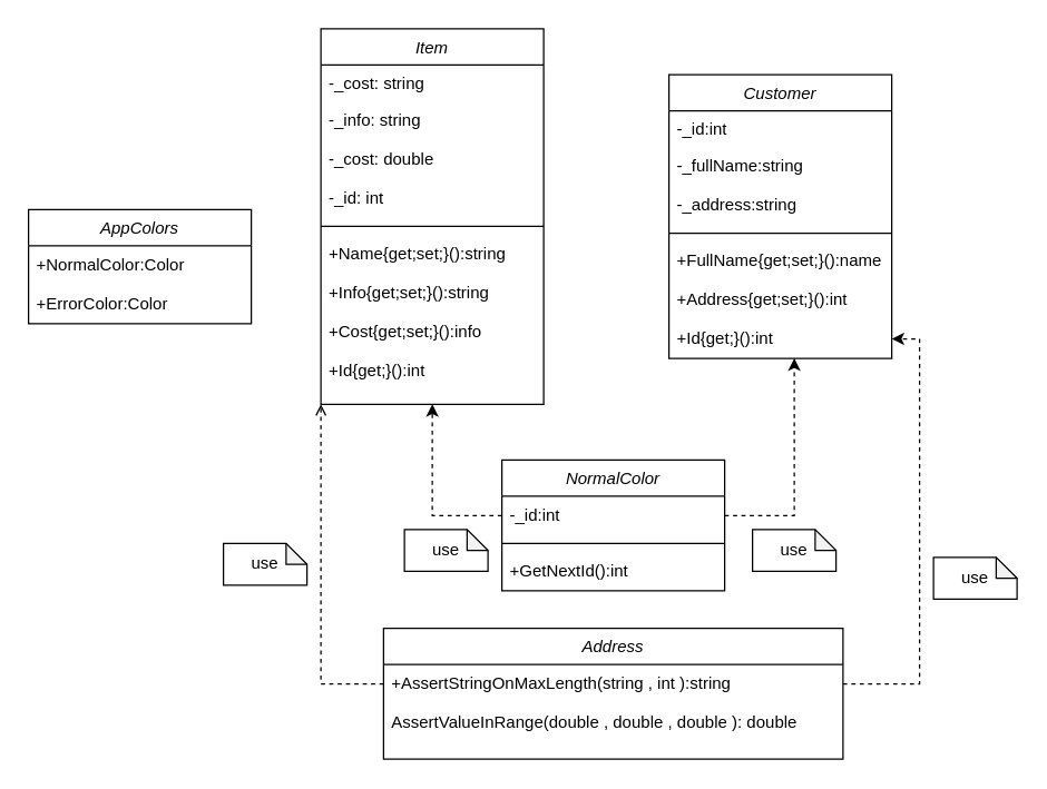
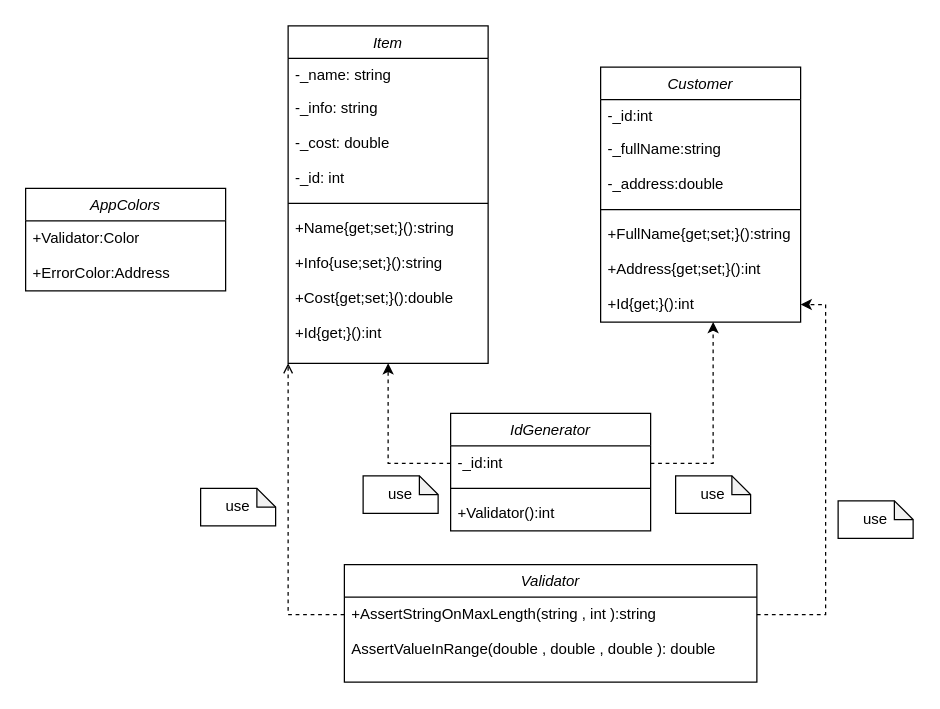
  <mxCell id="0" />
  <mxCell id="1" parent="0" />
  <mxCell id="2" value="Item" style="swimlane;fontStyle=2;align=center;verticalAlign=top;childLayout=stackLayout;horizontal=1;startSize=26;horizontalStack=0;resizeParent=1;resizeLast=0;collapsible=1;marginBottom=0;rounded=0;shadow=0;strokeWidth=1;" parent="1" vertex="1"><mxGeometry x="230" y="20" width="160" height="270" as="geometry"><mxRectangle x="230" y="140" width="160" height="26" as="alternateBounds" /></mxGeometry></mxCell>
- <mxCell id="3" value="-_cost: string" style="text;align=left;verticalAlign=top;spacingLeft=4;spacingRight=4;overflow=hidden;rotatable=0;points=[[0,0.5],[1,0.5]];portConstraint=eastwest;" parent="2" vertex="1"><mxGeometry y="26" width="160" height="26" as="geometry" /></mxCell>
+ <mxCell id="3" value="-_name: string" style="text;align=left;verticalAlign=top;spacingLeft=4;spacingRight=4;overflow=hidden;rotatable=0;points=[[0,0.5],[1,0.5]];portConstraint=eastwest;" parent="2" vertex="1"><mxGeometry y="26" width="160" height="26" as="geometry" /></mxCell>
  <mxCell id="4" value="-_info: string" style="text;align=left;verticalAlign=top;spacingLeft=4;spacingRight=4;overflow=hidden;rotatable=0;points=[[0,0.5],[1,0.5]];portConstraint=eastwest;rounded=0;shadow=0;html=0;" parent="2" vertex="1"><mxGeometry y="52" width="160" height="28" as="geometry" /></mxCell>
  <mxCell id="5" value="-_cost: double" style="text;align=left;verticalAlign=top;spacingLeft=4;spacingRight=4;overflow=hidden;rotatable=0;points=[[0,0.5],[1,0.5]];portConstraint=eastwest;rounded=0;shadow=0;html=0;" parent="2" vertex="1"><mxGeometry y="80" width="160" height="28" as="geometry" /></mxCell>
  <mxCell id="6" value="-_id: int" style="text;align=left;verticalAlign=top;spacingLeft=4;spacingRight=4;overflow=hidden;rotatable=0;points=[[0,0.5],[1,0.5]];portConstraint=eastwest;rounded=0;shadow=0;html=0;" parent="2" vertex="1"><mxGeometry y="108" width="160" height="28" as="geometry" /></mxCell>
  <mxCell id="7" value="" style="line;html=1;strokeWidth=1;align=left;verticalAlign=middle;spacingTop=-1;spacingLeft=3;spacingRight=3;rotatable=0;labelPosition=right;points=[];portConstraint=eastwest;" parent="2" vertex="1"><mxGeometry y="136" width="160" height="12" as="geometry" /></mxCell>
  <mxCell id="8" value="+Name{get;set;}():string" style="text;align=left;verticalAlign=top;spacingLeft=4;spacingRight=4;overflow=hidden;rotatable=0;points=[[0,0.5],[1,0.5]];portConstraint=eastwest;rounded=0;shadow=0;html=0;" parent="2" vertex="1"><mxGeometry y="148" width="160" height="28" as="geometry" /></mxCell>
- <mxCell id="9" value="+Info{get;set;}():string" style="text;align=left;verticalAlign=top;spacingLeft=4;spacingRight=4;overflow=hidden;rotatable=0;points=[[0,0.5],[1,0.5]];portConstraint=eastwest;rounded=0;shadow=0;html=0;" parent="2" vertex="1"><mxGeometry y="176" width="160" height="28" as="geometry" /></mxCell>
- <mxCell id="10" value="+Cost{get;set;}():info" style="text;align=left;verticalAlign=top;spacingLeft=4;spacingRight=4;overflow=hidden;rotatable=0;points=[[0,0.5],[1,0.5]];portConstraint=eastwest;rounded=0;shadow=0;html=0;" parent="2" vertex="1"><mxGeometry y="204" width="160" height="28" as="geometry" /></mxCell>
+ <mxCell id="9" value="+Info{use;set;}():string" style="text;align=left;verticalAlign=top;spacingLeft=4;spacingRight=4;overflow=hidden;rotatable=0;points=[[0,0.5],[1,0.5]];portConstraint=eastwest;rounded=0;shadow=0;html=0;" parent="2" vertex="1"><mxGeometry y="176" width="160" height="28" as="geometry" /></mxCell>
+ <mxCell id="10" value="+Cost{get;set;}():double" style="text;align=left;verticalAlign=top;spacingLeft=4;spacingRight=4;overflow=hidden;rotatable=0;points=[[0,0.5],[1,0.5]];portConstraint=eastwest;rounded=0;shadow=0;html=0;" parent="2" vertex="1"><mxGeometry y="204" width="160" height="28" as="geometry" /></mxCell>
  <mxCell id="11" value="+Id{get;}():int" style="text;align=left;verticalAlign=top;spacingLeft=4;spacingRight=4;overflow=hidden;rotatable=0;points=[[0,0.5],[1,0.5]];portConstraint=eastwest;rounded=0;shadow=0;html=0;" parent="2" vertex="1"><mxGeometry y="232" width="160" height="28" as="geometry" /></mxCell>
  <mxCell id="12" value="Customer" style="swimlane;fontStyle=2;align=center;verticalAlign=top;childLayout=stackLayout;horizontal=1;startSize=26;horizontalStack=0;resizeParent=1;resizeLast=0;collapsible=1;marginBottom=0;rounded=0;shadow=0;strokeWidth=1;" parent="1" vertex="1"><mxGeometry x="480" y="53" width="160" height="204" as="geometry"><mxRectangle x="230" y="140" width="160" height="26" as="alternateBounds" /></mxGeometry></mxCell>
  <mxCell id="13" value="-_id:int" style="text;align=left;verticalAlign=top;spacingLeft=4;spacingRight=4;overflow=hidden;rotatable=0;points=[[0,0.5],[1,0.5]];portConstraint=eastwest;" parent="12" vertex="1"><mxGeometry y="26" width="160" height="26" as="geometry" /></mxCell>
  <mxCell id="14" value="-_fullName:string" style="text;align=left;verticalAlign=top;spacingLeft=4;spacingRight=4;overflow=hidden;rotatable=0;points=[[0,0.5],[1,0.5]];portConstraint=eastwest;rounded=0;shadow=0;html=0;" parent="12" vertex="1"><mxGeometry y="52" width="160" height="28" as="geometry" /></mxCell>
- <mxCell id="15" value="-_address:string" style="text;align=left;verticalAlign=top;spacingLeft=4;spacingRight=4;overflow=hidden;rotatable=0;points=[[0,0.5],[1,0.5]];portConstraint=eastwest;rounded=0;shadow=0;html=0;" parent="12" vertex="1"><mxGeometry y="80" width="160" height="28" as="geometry" /></mxCell>
+ <mxCell id="15" value="-_address:double" style="text;align=left;verticalAlign=top;spacingLeft=4;spacingRight=4;overflow=hidden;rotatable=0;points=[[0,0.5],[1,0.5]];portConstraint=eastwest;rounded=0;shadow=0;html=0;" parent="12" vertex="1"><mxGeometry y="80" width="160" height="28" as="geometry" /></mxCell>
  <mxCell id="16" value="" style="line;html=1;strokeWidth=1;align=left;verticalAlign=middle;spacingTop=-1;spacingLeft=3;spacingRight=3;rotatable=0;labelPosition=right;points=[];portConstraint=eastwest;" parent="12" vertex="1"><mxGeometry y="108" width="160" height="12" as="geometry" /></mxCell>
- <mxCell id="17" value="+FullName{get;set;}():name" style="text;align=left;verticalAlign=top;spacingLeft=4;spacingRight=4;overflow=hidden;rotatable=0;points=[[0,0.5],[1,0.5]];portConstraint=eastwest;rounded=0;shadow=0;html=0;" parent="12" vertex="1"><mxGeometry y="120" width="160" height="28" as="geometry" /></mxCell>
+ <mxCell id="17" value="+FullName{get;set;}():string" style="text;align=left;verticalAlign=top;spacingLeft=4;spacingRight=4;overflow=hidden;rotatable=0;points=[[0,0.5],[1,0.5]];portConstraint=eastwest;rounded=0;shadow=0;html=0;" parent="12" vertex="1"><mxGeometry y="120" width="160" height="28" as="geometry" /></mxCell>
  <mxCell id="18" value="+Address{get;set;}():int" style="text;align=left;verticalAlign=top;spacingLeft=4;spacingRight=4;overflow=hidden;rotatable=0;points=[[0,0.5],[1,0.5]];portConstraint=eastwest;rounded=0;shadow=0;html=0;" parent="12" vertex="1"><mxGeometry y="148" width="160" height="28" as="geometry" /></mxCell>
  <mxCell id="19" value="+Id{get;}():int" style="text;align=left;verticalAlign=top;spacingLeft=4;spacingRight=4;overflow=hidden;rotatable=0;points=[[0,0.5],[1,0.5]];portConstraint=eastwest;rounded=0;shadow=0;html=0;" parent="12" vertex="1"><mxGeometry y="176" width="160" height="28" as="geometry" /></mxCell>
  <mxCell id="20" value="AppColors" style="swimlane;fontStyle=2;align=center;verticalAlign=top;childLayout=stackLayout;horizontal=1;startSize=26;horizontalStack=0;resizeParent=1;resizeLast=0;collapsible=1;marginBottom=0;rounded=0;shadow=0;strokeWidth=1;" parent="1" vertex="1"><mxGeometry x="20" y="150" width="160" height="82" as="geometry"><mxRectangle x="230" y="140" width="160" height="26" as="alternateBounds" /></mxGeometry></mxCell>
- <mxCell id="21" value="+NormalColor:Color" style="text;align=left;verticalAlign=top;spacingLeft=4;spacingRight=4;overflow=hidden;rotatable=0;points=[[0,0.5],[1,0.5]];portConstraint=eastwest;rounded=0;shadow=0;html=0;" parent="20" vertex="1"><mxGeometry y="26" width="160" height="28" as="geometry" /></mxCell>
- <mxCell id="22" value="+ErrorColor:Color" style="text;align=left;verticalAlign=top;spacingLeft=4;spacingRight=4;overflow=hidden;rotatable=0;points=[[0,0.5],[1,0.5]];portConstraint=eastwest;rounded=0;shadow=0;html=0;" parent="20" vertex="1"><mxGeometry y="54" width="160" height="28" as="geometry" /></mxCell>
- <mxCell id="23" value="NormalColor" style="swimlane;fontStyle=2;align=center;verticalAlign=top;childLayout=stackLayout;horizontal=1;startSize=26;horizontalStack=0;resizeParent=1;resizeLast=0;collapsible=1;marginBottom=0;rounded=0;shadow=0;strokeWidth=1;" parent="1" vertex="1"><mxGeometry x="360" y="330" width="160" height="94" as="geometry"><mxRectangle x="230" y="140" width="160" height="26" as="alternateBounds" /></mxGeometry></mxCell>
+ <mxCell id="21" value="+Validator:Color" style="text;align=left;verticalAlign=top;spacingLeft=4;spacingRight=4;overflow=hidden;rotatable=0;points=[[0,0.5],[1,0.5]];portConstraint=eastwest;rounded=0;shadow=0;html=0;" parent="20" vertex="1"><mxGeometry y="26" width="160" height="28" as="geometry" /></mxCell>
+ <mxCell id="22" value="+ErrorColor:Address" style="text;align=left;verticalAlign=top;spacingLeft=4;spacingRight=4;overflow=hidden;rotatable=0;points=[[0,0.5],[1,0.5]];portConstraint=eastwest;rounded=0;shadow=0;html=0;" parent="20" vertex="1"><mxGeometry y="54" width="160" height="28" as="geometry" /></mxCell>
+ <mxCell id="23" value="IdGenerator" style="swimlane;fontStyle=2;align=center;verticalAlign=top;childLayout=stackLayout;horizontal=1;startSize=26;horizontalStack=0;resizeParent=1;resizeLast=0;collapsible=1;marginBottom=0;rounded=0;shadow=0;strokeWidth=1;" parent="1" vertex="1"><mxGeometry x="360" y="330" width="160" height="94" as="geometry"><mxRectangle x="230" y="140" width="160" height="26" as="alternateBounds" /></mxGeometry></mxCell>
  <mxCell id="24" value="-_id:int" style="text;align=left;verticalAlign=top;spacingLeft=4;spacingRight=4;overflow=hidden;rotatable=0;points=[[0,0.5],[1,0.5]];portConstraint=eastwest;rounded=0;shadow=0;html=0;" parent="23" vertex="1"><mxGeometry y="26" width="160" height="28" as="geometry" /></mxCell>
  <mxCell id="25" value="" style="line;html=1;strokeWidth=1;align=left;verticalAlign=middle;spacingTop=-1;spacingLeft=3;spacingRight=3;rotatable=0;labelPosition=right;points=[];portConstraint=eastwest;" parent="23" vertex="1"><mxGeometry y="54" width="160" height="12" as="geometry" /></mxCell>
- <mxCell id="26" value="+GetNextId():int" style="text;align=left;verticalAlign=top;spacingLeft=4;spacingRight=4;overflow=hidden;rotatable=0;points=[[0,0.5],[1,0.5]];portConstraint=eastwest;rounded=0;shadow=0;html=0;" parent="23" vertex="1"><mxGeometry y="66" width="160" height="28" as="geometry" /></mxCell>
+ <mxCell id="26" value="+Validator():int" style="text;align=left;verticalAlign=top;spacingLeft=4;spacingRight=4;overflow=hidden;rotatable=0;points=[[0,0.5],[1,0.5]];portConstraint=eastwest;rounded=0;shadow=0;html=0;" parent="23" vertex="1"><mxGeometry y="66" width="160" height="28" as="geometry" /></mxCell>
  <mxCell id="27" value="" style="endArrow=classic;html=1;rounded=0;exitX=0;exitY=0.5;exitDx=0;exitDy=0;entryX=0.5;entryY=1;entryDx=0;entryDy=0;dashed=1;" parent="1" source="24" target="2" edge="1"><mxGeometry width="50" height="50" relative="1" as="geometry"><mxPoint x="360" y="280" as="sourcePoint" /><mxPoint x="300" y="370" as="targetPoint" /><Array as="points"><mxPoint x="310" y="370" /></Array></mxGeometry></mxCell>
  <mxCell id="28" value="" style="endArrow=classic;html=1;rounded=0;exitX=1;exitY=0.5;exitDx=0;exitDy=0;entryX=0.5;entryY=1;entryDx=0;entryDy=0;dashed=1;" parent="1" source="24" edge="1"><mxGeometry width="50" height="50" relative="1" as="geometry"><mxPoint x="620" y="337" as="sourcePoint" /><mxPoint x="570" y="257" as="targetPoint" /><Array as="points"><mxPoint x="570" y="370" /></Array></mxGeometry></mxCell>
  <mxCell id="29" value="use" style="shape=note;whiteSpace=wrap;html=1;backgroundOutline=1;darkOpacity=0.05;size=15;" parent="1" vertex="1"><mxGeometry x="290" y="380" width="60" height="30" as="geometry" /></mxCell>
  <mxCell id="30" value="use" style="shape=note;whiteSpace=wrap;html=1;backgroundOutline=1;darkOpacity=0.05;size=15;" parent="1" vertex="1"><mxGeometry x="540" y="380" width="60" height="30" as="geometry" /></mxCell>
- <mxCell id="31" value="Address&#10;" style="swimlane;fontStyle=2;align=center;verticalAlign=top;childLayout=stackLayout;horizontal=1;startSize=26;horizontalStack=0;resizeParent=1;resizeLast=0;collapsible=1;marginBottom=0;rounded=0;shadow=0;strokeWidth=1;" parent="1" vertex="1"><mxGeometry x="275" y="451" width="330" height="94" as="geometry"><mxRectangle x="230" y="140" width="160" height="26" as="alternateBounds" /></mxGeometry></mxCell>
+ <mxCell id="31" value="Validator&#10;" style="swimlane;fontStyle=2;align=center;verticalAlign=top;childLayout=stackLayout;horizontal=1;startSize=26;horizontalStack=0;resizeParent=1;resizeLast=0;collapsible=1;marginBottom=0;rounded=0;shadow=0;strokeWidth=1;" parent="1" vertex="1"><mxGeometry x="275" y="451" width="330" height="94" as="geometry"><mxRectangle x="230" y="140" width="160" height="26" as="alternateBounds" /></mxGeometry></mxCell>
  <mxCell id="32" value="+AssertStringOnMaxLength(string , int ):string" style="text;align=left;verticalAlign=top;spacingLeft=4;spacingRight=4;overflow=hidden;rotatable=0;points=[[0,0.5],[1,0.5]];portConstraint=eastwest;rounded=0;shadow=0;html=0;" parent="31" vertex="1"><mxGeometry y="26" width="330" height="28" as="geometry" /></mxCell>
  <mxCell id="33" value="AssertValueInRange(double , double , double ): double&#10;" style="text;align=left;verticalAlign=top;spacingLeft=4;spacingRight=4;overflow=hidden;rotatable=0;points=[[0,0.5],[1,0.5]];portConstraint=eastwest;rounded=0;shadow=0;html=0;" parent="31" vertex="1"><mxGeometry y="54" width="330" height="28" as="geometry" /></mxCell>
  <mxCell id="34" style="edgeStyle=orthogonalEdgeStyle;rounded=0;orthogonalLoop=1;jettySize=auto;html=1;exitX=0;exitY=0.5;exitDx=0;exitDy=0;entryX=0;entryY=1;entryDx=0;entryDy=0;dashed=1;endArrow=open;" parent="1" source="32" target="2" edge="1"><mxGeometry relative="1" as="geometry" /></mxCell>
  <mxCell id="35" value="use" style="shape=note;whiteSpace=wrap;html=1;backgroundOutline=1;darkOpacity=0.05;size=15;" parent="1" vertex="1"><mxGeometry x="160" y="390" width="60" height="30" as="geometry" /></mxCell>
  <mxCell id="36" style="edgeStyle=orthogonalEdgeStyle;rounded=0;orthogonalLoop=1;jettySize=auto;html=1;exitX=1;exitY=0.5;exitDx=0;exitDy=0;entryX=1;entryY=0.5;entryDx=0;entryDy=0;dashed=1;" parent="1" source="32" target="19" edge="1"><mxGeometry relative="1" as="geometry" /></mxCell>
  <mxCell id="37" value="use" style="shape=note;whiteSpace=wrap;html=1;backgroundOutline=1;darkOpacity=0.05;size=15;" parent="1" vertex="1"><mxGeometry x="670" y="400" width="60" height="30" as="geometry" /></mxCell>
